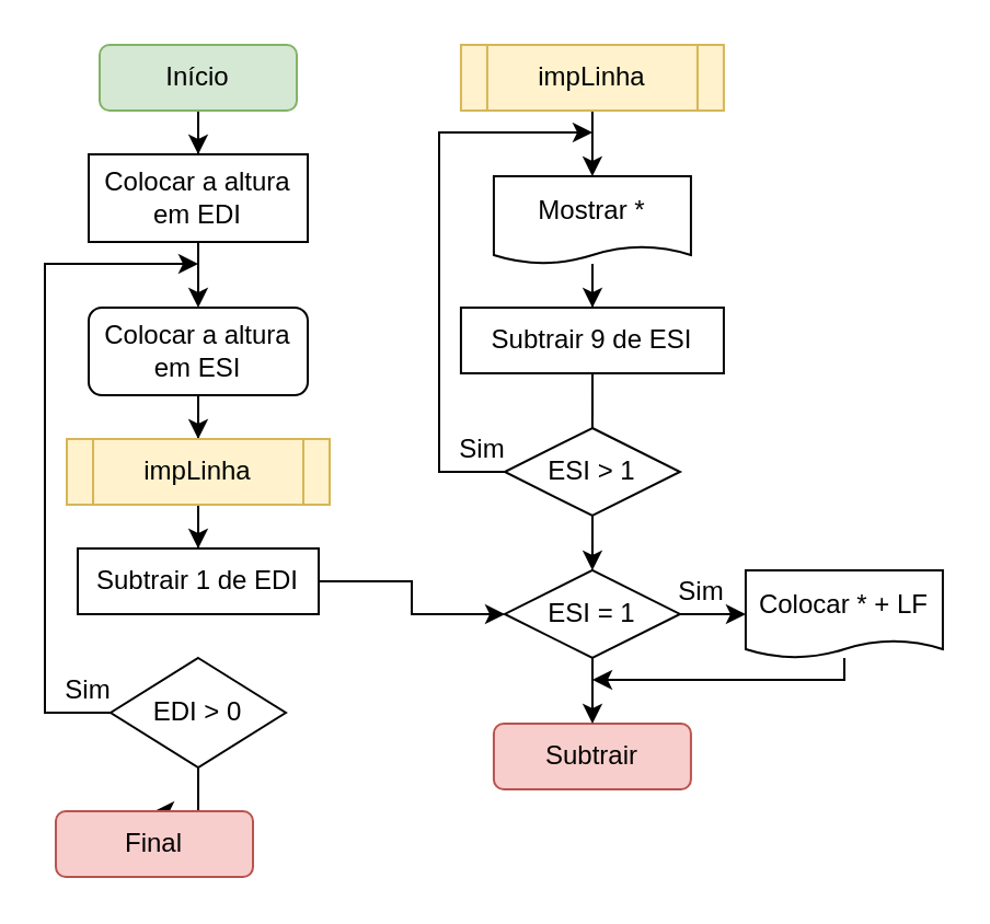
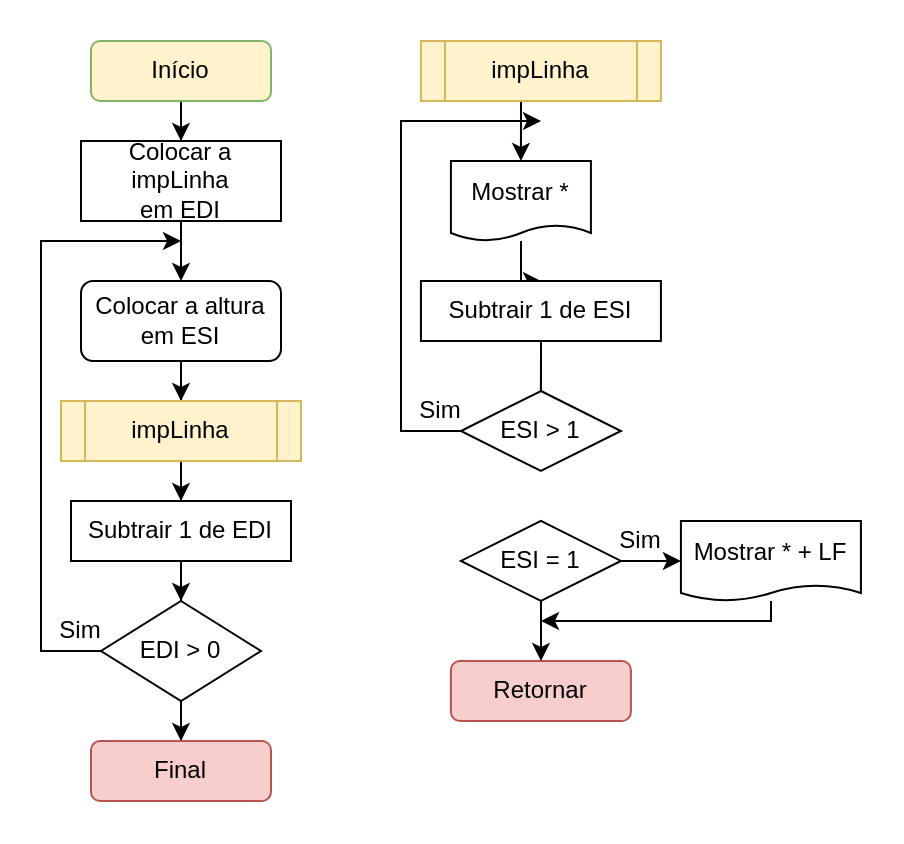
  <mxCell id="0" />
  <mxCell id="1" parent="0" />
  <mxCell id="2" value="" style="edgeStyle=orthogonalEdgeStyle;rounded=0;orthogonalLoop=1;jettySize=auto;html=1;" edge="1" parent="1" source="3" target="5"><mxGeometry relative="1" as="geometry" /></mxCell>
- <mxCell id="3" value="Início" style="rounded=1;whiteSpace=wrap;html=1;fillColor=#d5e8d4;strokeColor=#82b366;" vertex="1" parent="1"><mxGeometry x="45" y="20" width="90" height="30" as="geometry" /></mxCell>
+ <mxCell id="3" value="Início" style="rounded=1;whiteSpace=wrap;html=1;fillColor=#fff2cc;strokeColor=#82b366;" vertex="1" parent="1"><mxGeometry x="45" y="20" width="90" height="30" as="geometry" /></mxCell>
  <mxCell id="4" value="" style="edgeStyle=orthogonalEdgeStyle;rounded=0;orthogonalLoop=1;jettySize=auto;html=1;" edge="1" parent="1" source="5" target="7"><mxGeometry relative="1" as="geometry" /></mxCell>
- <mxCell id="5" value="Colocar a altura &lt;br&gt;em EDI" style="rounded=0;whiteSpace=wrap;html=1;" vertex="1" parent="1"><mxGeometry x="40" y="70" width="100" height="40" as="geometry" /></mxCell>
+ <mxCell id="5" value="Colocar a impLinha &lt;br&gt;em EDI" style="rounded=0;whiteSpace=wrap;html=1;" vertex="1" parent="1"><mxGeometry x="40" y="70" width="100" height="40" as="geometry" /></mxCell>
  <mxCell id="6" value="" style="edgeStyle=orthogonalEdgeStyle;rounded=0;orthogonalLoop=1;jettySize=auto;html=1;entryX=0.5;entryY=0;entryDx=0;entryDy=0;" edge="1" parent="1" source="7" target="20"><mxGeometry relative="1" as="geometry"><mxPoint x="90.034" y="200" as="targetPoint" /></mxGeometry></mxCell>
  <mxCell id="7" value="Colocar a altura &lt;br&gt;em ESI" style="whiteSpace=wrap;html=1;rounded=1;" vertex="1" parent="1"><mxGeometry x="40" y="140" width="100" height="40" as="geometry" /></mxCell>
  <mxCell id="8" style="edgeStyle=orthogonalEdgeStyle;rounded=0;orthogonalLoop=1;jettySize=auto;html=1;exitX=0.5;exitY=1;exitDx=0;exitDy=0;entryX=0.5;entryY=0;entryDx=0;entryDy=0;" edge="1" parent="1" source="9" target="11"><mxGeometry relative="1" as="geometry"><mxPoint x="269.96" y="60" as="sourcePoint" /></mxGeometry></mxCell>
  <mxCell id="9" value="impLinha" style="shape=process;whiteSpace=wrap;html=1;backgroundOutline=1;fillColor=#fff2cc;strokeColor=#d6b656;" vertex="1" parent="1"><mxGeometry x="209.96" y="20" width="120" height="30" as="geometry" /></mxCell>
  <mxCell id="10" value="" style="edgeStyle=orthogonalEdgeStyle;rounded=0;orthogonalLoop=1;jettySize=auto;html=1;" edge="1" parent="1" source="11" target="13"><mxGeometry relative="1" as="geometry" /></mxCell>
- <mxCell id="11" value="Mostrar *" style="shape=document;whiteSpace=wrap;html=1;boundedLbl=1;rounded=0;size=0.2;" vertex="1" parent="1"><mxGeometry x="224.96" y="80" width="90" height="40" as="geometry" /></mxCell>
+ <mxCell id="11" value="Mostrar *" style="shape=document;whiteSpace=wrap;html=1;boundedLbl=1;rounded=0;size=0.2;" vertex="1" parent="1"><mxGeometry x="224.96" y="80" width="70" height="40" as="geometry" /></mxCell>
  <mxCell id="12" value="" style="edgeStyle=orthogonalEdgeStyle;rounded=0;orthogonalLoop=1;jettySize=auto;html=1;entryX=0.5;entryY=0;entryDx=0;entryDy=0;endArrow=none;" edge="1" parent="1" source="13" target="16"><mxGeometry relative="1" as="geometry"><mxPoint x="270.034" y="190.032" as="targetPoint" /></mxGeometry></mxCell>
- <mxCell id="13" value="Subtrair 9 de ESI" style="whiteSpace=wrap;html=1;rounded=0;" vertex="1" parent="1"><mxGeometry x="209.96" y="140" width="120" height="30" as="geometry" /></mxCell>
+ <mxCell id="13" value="Subtrair 1 de ESI" style="whiteSpace=wrap;html=1;rounded=0;" vertex="1" parent="1"><mxGeometry x="209.96" y="140" width="120" height="30" as="geometry" /></mxCell>
  <mxCell id="14" style="edgeStyle=orthogonalEdgeStyle;rounded=0;orthogonalLoop=1;jettySize=auto;html=1;exitX=0;exitY=0.5;exitDx=0;exitDy=0;" edge="1" parent="1" source="16"><mxGeometry relative="1" as="geometry"><mxPoint x="270" y="60" as="targetPoint" /><Array as="points"><mxPoint x="200" y="215" /><mxPoint x="200" y="60" /></Array></mxGeometry></mxCell>
- <mxCell id="15" value="" style="edgeStyle=orthogonalEdgeStyle;rounded=0;orthogonalLoop=1;jettySize=auto;html=1;entryX=0.5;entryY=0;entryDx=0;entryDy=0;" edge="1" parent="1" source="16" target="30"><mxGeometry relative="1" as="geometry"><mxPoint x="270" y="260" as="targetPoint" /></mxGeometry></mxCell>
  <mxCell id="16" value="ESI &amp;gt; 1" style="rhombus;whiteSpace=wrap;html=1;" vertex="1" parent="1"><mxGeometry x="229.96" y="195" width="80" height="40" as="geometry" /></mxCell>
- <mxCell id="17" value="Subtrair" style="rounded=1;whiteSpace=wrap;html=1;fillColor=#f8cecc;strokeColor=#b85450;" vertex="1" parent="1"><mxGeometry x="224.96" y="330" width="90" height="30" as="geometry" /></mxCell>
+ <mxCell id="17" value="Retornar" style="rounded=1;whiteSpace=wrap;html=1;fillColor=#f8cecc;strokeColor=#b85450;" vertex="1" parent="1"><mxGeometry x="224.96" y="330" width="90" height="30" as="geometry" /></mxCell>
  <mxCell id="18" value="Sim" style="text;html=1;strokeColor=none;fillColor=none;align=center;verticalAlign=middle;whiteSpace=wrap;rounded=0;" vertex="1" parent="1"><mxGeometry x="200" y="195" width="40" height="20" as="geometry" /></mxCell>
  <mxCell id="19" value="" style="edgeStyle=orthogonalEdgeStyle;rounded=0;orthogonalLoop=1;jettySize=auto;html=1;" edge="1" parent="1" source="20" target="22"><mxGeometry relative="1" as="geometry" /></mxCell>
  <mxCell id="20" value="impLinha" style="shape=process;whiteSpace=wrap;html=1;backgroundOutline=1;fillColor=#fff2cc;strokeColor=#d6b656;" vertex="1" parent="1"><mxGeometry x="30" y="200" width="120" height="30" as="geometry" /></mxCell>
- <mxCell id="21" value="" style="edgeStyle=orthogonalEdgeStyle;rounded=0;orthogonalLoop=1;jettySize=auto;html=1;" edge="1" parent="1" source="22" target="30"><mxGeometry relative="1" as="geometry" /></mxCell>
+ <mxCell id="21" value="" style="edgeStyle=orthogonalEdgeStyle;rounded=0;orthogonalLoop=1;jettySize=auto;html=1;" edge="1" parent="1" source="22" target="25"><mxGeometry relative="1" as="geometry" /></mxCell>
  <mxCell id="22" value="Subtrair 1 de EDI" style="whiteSpace=wrap;html=1;rounded=0;" vertex="1" parent="1"><mxGeometry x="35" y="250" width="110" height="30" as="geometry" /></mxCell>
  <mxCell id="23" style="edgeStyle=orthogonalEdgeStyle;rounded=0;orthogonalLoop=1;jettySize=auto;html=1;exitX=0;exitY=0.5;exitDx=0;exitDy=0;" edge="1" parent="1" source="25"><mxGeometry relative="1" as="geometry"><mxPoint x="90" y="120" as="targetPoint" /><Array as="points"><mxPoint x="20" y="325" /><mxPoint x="20" y="120" /></Array></mxGeometry></mxCell>
  <mxCell id="24" value="" style="edgeStyle=orthogonalEdgeStyle;rounded=0;orthogonalLoop=1;jettySize=auto;html=1;" edge="1" parent="1" source="25" target="27"><mxGeometry relative="1" as="geometry" /></mxCell>
  <mxCell id="25" value="EDI &amp;gt; 0" style="rhombus;whiteSpace=wrap;html=1;rounded=0;" vertex="1" parent="1"><mxGeometry x="50" y="300" width="80" height="50" as="geometry" /></mxCell>
  <mxCell id="26" value="Sim" style="text;html=1;strokeColor=none;fillColor=none;align=center;verticalAlign=middle;whiteSpace=wrap;rounded=0;" vertex="1" parent="1"><mxGeometry x="20" y="300" width="40" height="30" as="geometry" /></mxCell>
- <mxCell id="27" value="Final" style="rounded=1;whiteSpace=wrap;html=1;fillColor=#f8cecc;strokeColor=#b85450;" vertex="1" parent="1"><mxGeometry x="25" y="370" width="90" height="30" as="geometry" /></mxCell>
+ <mxCell id="27" value="Final" style="rounded=1;whiteSpace=wrap;html=1;fillColor=#f8cecc;strokeColor=#b85450;" vertex="1" parent="1"><mxGeometry x="45" y="370" width="90" height="30" as="geometry" /></mxCell>
  <mxCell id="28" value="" style="edgeStyle=orthogonalEdgeStyle;rounded=0;orthogonalLoop=1;jettySize=auto;html=1;" edge="1" parent="1" source="30" target="32"><mxGeometry relative="1" as="geometry" /></mxCell>
  <mxCell id="29" value="" style="edgeStyle=orthogonalEdgeStyle;rounded=0;orthogonalLoop=1;jettySize=auto;html=1;" edge="1" parent="1" source="30"><mxGeometry relative="1" as="geometry"><mxPoint x="270" y="330" as="targetPoint" /></mxGeometry></mxCell>
  <mxCell id="30" value="ESI = 1" style="rhombus;whiteSpace=wrap;html=1;" vertex="1" parent="1"><mxGeometry x="229.96" y="259.98" width="80" height="40" as="geometry" /></mxCell>
  <mxCell id="31" style="edgeStyle=orthogonalEdgeStyle;rounded=0;orthogonalLoop=1;jettySize=auto;html=1;" edge="1" parent="1" source="32"><mxGeometry relative="1" as="geometry"><mxPoint x="269.99" y="309.98" as="targetPoint" /><Array as="points"><mxPoint x="384.99" y="309.98" /></Array></mxGeometry></mxCell>
- <mxCell id="32" value="Colocar * + LF" style="shape=document;whiteSpace=wrap;html=1;boundedLbl=1;rounded=0;size=0.2;" vertex="1" parent="1"><mxGeometry x="339.96" y="259.98" width="90" height="40" as="geometry" /></mxCell>
+ <mxCell id="32" value="Mostrar * + LF" style="shape=document;whiteSpace=wrap;html=1;boundedLbl=1;rounded=0;size=0.2;" vertex="1" parent="1"><mxGeometry x="339.96" y="259.98" width="90" height="40" as="geometry" /></mxCell>
  <mxCell id="33" value="Sim" style="text;html=1;strokeColor=none;fillColor=none;align=center;verticalAlign=middle;whiteSpace=wrap;rounded=0;" vertex="1" parent="1"><mxGeometry x="299.96" y="259.98" width="40" height="20" as="geometry" /></mxCell>
